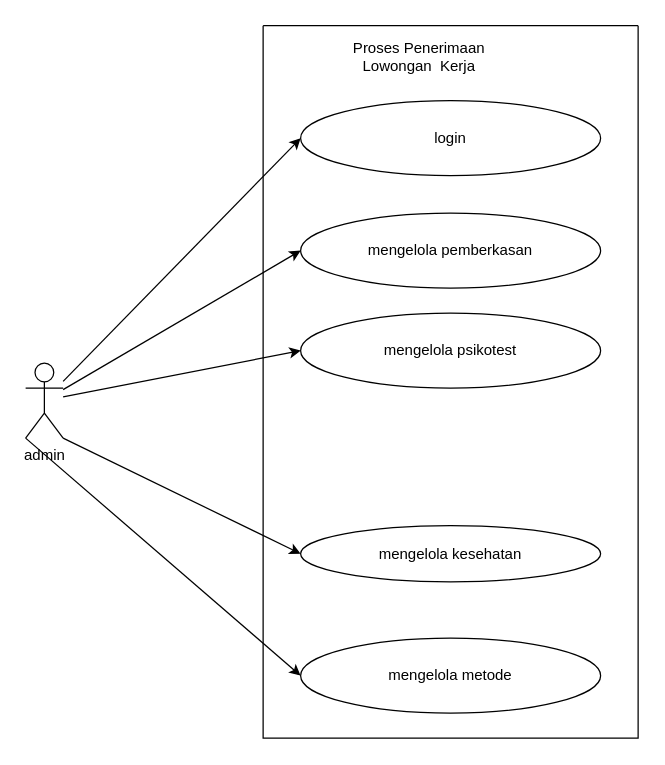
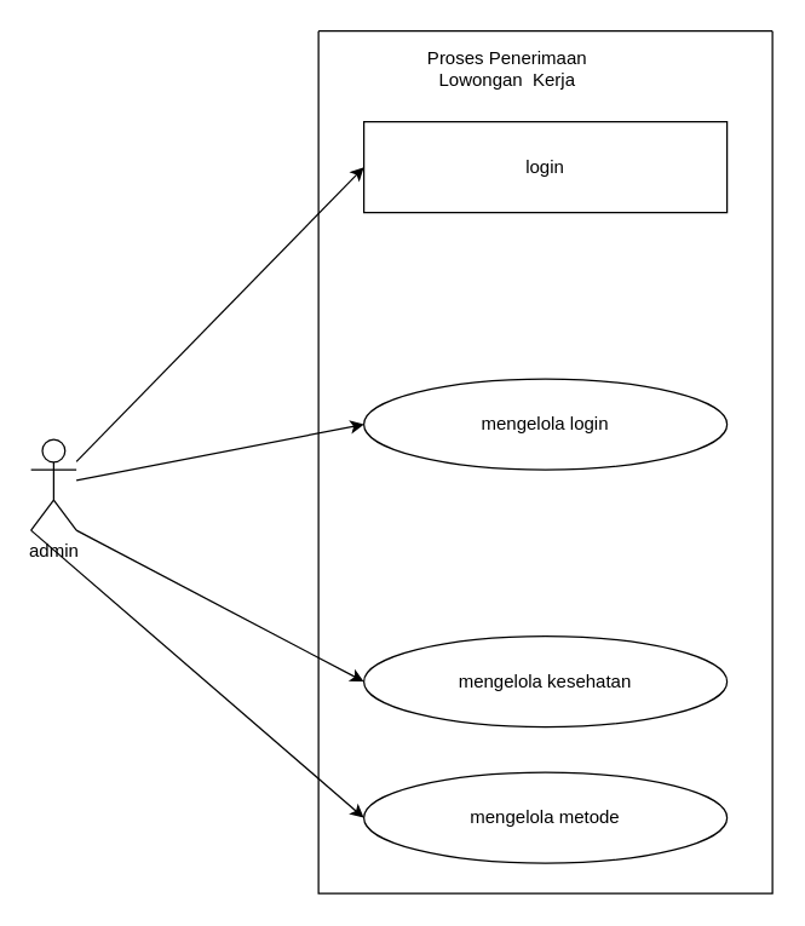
  <mxCell id="0" />
  <mxCell id="1" parent="0" />
  <mxCell id="2" value="admin" style="shape=umlActor;verticalLabelPosition=bottom;verticalAlign=top;html=1;outlineConnect=0;" parent="1" vertex="1"><mxGeometry x="20" y="290" width="30" height="60" as="geometry" /></mxCell>
  <mxCell id="3" value="" style="swimlane;startSize=0;" parent="1" vertex="1"><mxGeometry x="210" y="20" width="300" height="570" as="geometry" /></mxCell>
  <mxCell id="4" value="Proses Penerimaan Lowongan&amp;nbsp; Kerja" style="text;html=1;strokeColor=none;fillColor=none;align=center;verticalAlign=middle;whiteSpace=wrap;rounded=0;" parent="3" vertex="1"><mxGeometry x="50" y="10" width="150" height="30" as="geometry" /></mxCell>
- <mxCell id="5" value="mengelola psikotest" style="ellipse;whiteSpace=wrap;html=1;" parent="3" vertex="1"><mxGeometry x="30" y="230" width="240" height="60" as="geometry" /></mxCell>
- <mxCell id="6" value="login" style="ellipse;whiteSpace=wrap;html=1;" parent="3" vertex="1"><mxGeometry x="30" y="60" width="240" height="60" as="geometry" /></mxCell>
- <mxCell id="7" value="mengelola pemberkasan" style="ellipse;whiteSpace=wrap;html=1;" parent="3" vertex="1"><mxGeometry x="30" y="150" width="240" height="60" as="geometry" /></mxCell>
- <mxCell id="8" value="mengelola kesehatan" style="ellipse;whiteSpace=wrap;html=1;" vertex="1" parent="3"><mxGeometry x="30" y="400" width="240" height="45" as="geometry" /></mxCell>
+ <mxCell id="5" value="mengelola login" style="ellipse;whiteSpace=wrap;html=1;" parent="3" vertex="1"><mxGeometry x="30" y="230" width="240" height="60" as="geometry" /></mxCell>
+ <mxCell id="6" value="login" style="whiteSpace=wrap;html=1;rounded=0;" parent="3" vertex="1"><mxGeometry x="30" y="60" width="240" height="60" as="geometry" /></mxCell>
+ <mxCell id="8" value="mengelola kesehatan" style="ellipse;whiteSpace=wrap;html=1;" vertex="1" parent="3"><mxGeometry x="30" y="400" width="240" height="60" as="geometry" /></mxCell>
  <mxCell id="9" value="mengelola metode" style="ellipse;whiteSpace=wrap;html=1;" vertex="1" parent="3"><mxGeometry x="30" y="490" width="240" height="60" as="geometry" /></mxCell>
  <mxCell id="10" value="" style="endArrow=classic;html=1;rounded=0;entryX=0;entryY=0.5;entryDx=0;entryDy=0;" parent="1" source="2" target="6" edge="1"><mxGeometry width="50" height="50" relative="1" as="geometry"><mxPoint x="280" y="210" as="sourcePoint" /><mxPoint x="330" y="160" as="targetPoint" /></mxGeometry></mxCell>
- <mxCell id="11" value="" style="endArrow=classic;html=1;rounded=0;entryX=0;entryY=0.5;entryDx=0;entryDy=0;" parent="1" source="2" target="7" edge="1"><mxGeometry width="50" height="50" relative="1" as="geometry"><mxPoint x="280" y="210" as="sourcePoint" /><mxPoint x="330" y="160" as="targetPoint" /></mxGeometry></mxCell>
  <mxCell id="12" value="" style="endArrow=classic;html=1;rounded=0;entryX=0;entryY=0.5;entryDx=0;entryDy=0;" parent="1" source="2" target="5" edge="1"><mxGeometry width="50" height="50" relative="1" as="geometry"><mxPoint x="140" y="250" as="sourcePoint" /><mxPoint x="430" y="260" as="targetPoint" /></mxGeometry></mxCell>
  <mxCell id="13" value="" style="endArrow=classic;html=1;rounded=0;exitX=1;exitY=1;exitDx=0;exitDy=0;exitPerimeter=0;entryX=0;entryY=0.5;entryDx=0;entryDy=0;" edge="1" parent="1" source="2" target="8"><mxGeometry width="50" height="50" relative="1" as="geometry"><mxPoint x="290" y="410" as="sourcePoint" /><mxPoint x="340" y="360" as="targetPoint" /></mxGeometry></mxCell>
  <mxCell id="14" value="" style="endArrow=classic;html=1;rounded=0;entryX=0;entryY=0.5;entryDx=0;entryDy=0;exitX=0;exitY=1;exitDx=0;exitDy=0;exitPerimeter=0;" edge="1" parent="1" source="2" target="9"><mxGeometry width="50" height="50" relative="1" as="geometry"><mxPoint x="10" y="350" as="sourcePoint" /><mxPoint x="340" y="360" as="targetPoint" /></mxGeometry></mxCell>
